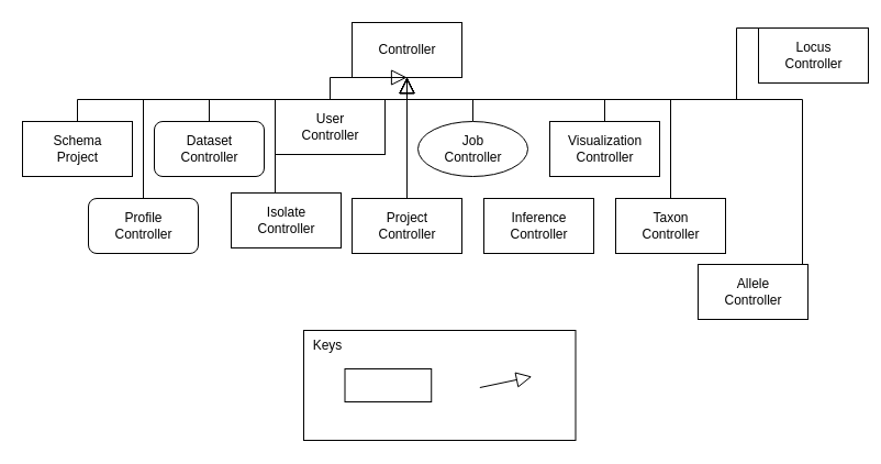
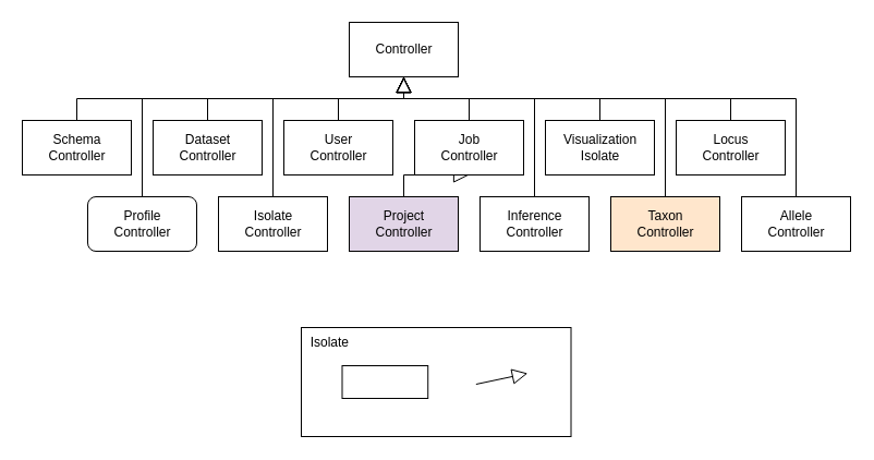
  <mxCell id="0" />
  <mxCell id="1" parent="0" />
  <mxCell id="2" value="Controller" style="html=1;" parent="1" vertex="1"><mxGeometry x="320" y="20" width="100" height="50" as="geometry" /></mxCell>
  <mxCell id="3" style="edgeStyle=orthogonalEdgeStyle;rounded=0;orthogonalLoop=1;jettySize=auto;html=1;exitX=0.5;exitY=0;exitDx=0;exitDy=0;entryX=0.5;entryY=1;entryDx=0;entryDy=0;endArrow=block;endFill=0;endSize=12;" parent="1" source="4" target="2" edge="1"><mxGeometry relative="1" as="geometry" /></mxCell>
- <mxCell id="4" value="User&lt;br&gt;Controller" style="html=1;" parent="1" vertex="1"><mxGeometry x="250" y="90" width="100" height="50" as="geometry" /></mxCell>
- <mxCell id="5" style="edgeStyle=orthogonalEdgeStyle;rounded=0;orthogonalLoop=1;jettySize=auto;html=1;exitX=0.5;exitY=0;exitDx=0;exitDy=0;entryX=0.5;entryY=1;entryDx=0;entryDy=0;endArrow=block;endFill=0;endSize=12;" parent="1" source="6" target="2" edge="1"><mxGeometry relative="1" as="geometry" /></mxCell>
- <mxCell id="6" value="Project&lt;br&gt;Controller" style="html=1;" parent="1" vertex="1"><mxGeometry x="320" y="180" width="100" height="50" as="geometry" /></mxCell>
+ <mxCell id="4" value="User&lt;br&gt;Controller" style="html=1;" parent="1" vertex="1"><mxGeometry x="260" y="110" width="100" height="50" as="geometry" /></mxCell>
+ <mxCell id="5" style="edgeStyle=orthogonalEdgeStyle;rounded=0;orthogonalLoop=1;jettySize=auto;html=1;exitX=0.5;exitY=0;exitDx=0;exitDy=0;endArrow=block;endFill=0;endSize=12;" parent="1" source="6" target="26" edge="1"><mxGeometry relative="1" as="geometry" /></mxCell>
+ <mxCell id="6" value="Project&lt;br&gt;Controller" style="html=1;fillColor=#e1d5e7;" parent="1" vertex="1"><mxGeometry x="320" y="180" width="100" height="50" as="geometry" /></mxCell>
  <mxCell id="7" style="edgeStyle=orthogonalEdgeStyle;rounded=0;orthogonalLoop=1;jettySize=auto;html=1;exitX=0.5;exitY=0;exitDx=0;exitDy=0;entryX=0.5;entryY=1;entryDx=0;entryDy=0;endArrow=block;endFill=0;endSize=12;" parent="1" source="8" target="2" edge="1"><mxGeometry relative="1" as="geometry"><Array as="points"><mxPoint x="610" y="90" /><mxPoint x="370" y="90" /></Array></mxGeometry></mxCell>
- <mxCell id="8" value="Taxon&lt;br&gt;Controller" style="html=1;" parent="1" vertex="1"><mxGeometry x="560" y="180" width="100" height="50" as="geometry" /></mxCell>
+ <mxCell id="8" value="Taxon&lt;br&gt;Controller" style="html=1;fillColor=#ffe6cc;" parent="1" vertex="1"><mxGeometry x="560" y="180" width="100" height="50" as="geometry" /></mxCell>
  <mxCell id="9" style="edgeStyle=orthogonalEdgeStyle;rounded=0;orthogonalLoop=1;jettySize=auto;html=1;exitX=0.5;exitY=0;exitDx=0;exitDy=0;entryX=0.5;entryY=1;entryDx=0;entryDy=0;endArrow=block;endFill=0;endSize=12;" parent="1" source="10" target="2" edge="1"><mxGeometry relative="1" as="geometry"><Array as="points"><mxPoint x="670" y="90" /><mxPoint x="370" y="90" /></Array></mxGeometry></mxCell>
- <mxCell id="10" value="Locus&lt;br&gt;Controller" style="html=1;" parent="1" vertex="1"><mxGeometry x="690" y="25" width="100" height="50" as="geometry" /></mxCell>
+ <mxCell id="10" value="Locus&lt;br&gt;Controller" style="html=1;" parent="1" vertex="1"><mxGeometry x="620" y="110" width="100" height="50" as="geometry" /></mxCell>
  <mxCell id="11" style="edgeStyle=orthogonalEdgeStyle;rounded=0;orthogonalLoop=1;jettySize=auto;html=1;exitX=0.5;exitY=0;exitDx=0;exitDy=0;entryX=0.5;entryY=1;entryDx=0;entryDy=0;endArrow=block;endFill=0;endSize=12;" parent="1" source="12" target="2" edge="1"><mxGeometry relative="1" as="geometry"><Array as="points"><mxPoint x="130" y="90" /><mxPoint x="370" y="90" /></Array></mxGeometry></mxCell>
  <mxCell id="12" value="Profile&lt;br&gt;Controller" style="html=1;rounded=1;" parent="1" vertex="1"><mxGeometry x="80" y="180" width="100" height="50" as="geometry" /></mxCell>
  <mxCell id="13" style="edgeStyle=orthogonalEdgeStyle;rounded=0;orthogonalLoop=1;jettySize=auto;html=1;exitX=0.5;exitY=0;exitDx=0;exitDy=0;entryX=0.5;entryY=1;entryDx=0;entryDy=0;endArrow=block;endFill=0;endSize=12;" parent="1" source="14" target="2" edge="1"><mxGeometry relative="1" as="geometry"><Array as="points"><mxPoint x="190" y="90" /><mxPoint x="370" y="90" /></Array></mxGeometry></mxCell>
- <mxCell id="14" value="Dataset&lt;br&gt;Controller" style="html=1;rounded=1;" parent="1" vertex="1"><mxGeometry x="140" y="110" width="100" height="50" as="geometry" /></mxCell>
+ <mxCell id="14" value="Dataset&lt;br&gt;Controller" style="html=1;" parent="1" vertex="1"><mxGeometry x="140" y="110" width="100" height="50" as="geometry" /></mxCell>
  <mxCell id="15" style="edgeStyle=orthogonalEdgeStyle;rounded=0;orthogonalLoop=1;jettySize=auto;html=1;exitX=0.5;exitY=0;exitDx=0;exitDy=0;entryX=0.5;entryY=1;entryDx=0;entryDy=0;endArrow=block;endFill=0;endSize=12;" parent="1" source="16" target="2" edge="1"><mxGeometry relative="1" as="geometry"><Array as="points"><mxPoint x="70" y="90" /><mxPoint x="370" y="90" /></Array></mxGeometry></mxCell>
- <mxCell id="16" value="Schema&lt;br&gt;Project" style="html=1;" parent="1" vertex="1"><mxGeometry x="20" y="110" width="100" height="50" as="geometry" /></mxCell>
+ <mxCell id="16" value="Schema&lt;br&gt;Controller" style="html=1;" parent="1" vertex="1"><mxGeometry x="20" y="110" width="100" height="50" as="geometry" /></mxCell>
  <mxCell id="17" style="edgeStyle=orthogonalEdgeStyle;rounded=0;orthogonalLoop=1;jettySize=auto;html=1;exitX=0.5;exitY=0;exitDx=0;exitDy=0;entryX=0.5;entryY=1;entryDx=0;entryDy=0;endArrow=block;endFill=0;endSize=12;" parent="1" source="18" target="2" edge="1"><mxGeometry relative="1" as="geometry"><Array as="points"><mxPoint x="730" y="90" /><mxPoint x="370" y="90" /></Array></mxGeometry></mxCell>
- <mxCell id="18" value="Allele&lt;br&gt;Controller" style="html=1;" parent="1" vertex="1"><mxGeometry x="635" y="240" width="100" height="50" as="geometry" /></mxCell>
+ <mxCell id="18" value="Allele&lt;br&gt;Controller" style="html=1;" parent="1" vertex="1"><mxGeometry x="680" y="180" width="100" height="50" as="geometry" /></mxCell>
  <mxCell id="19" style="edgeStyle=orthogonalEdgeStyle;rounded=0;orthogonalLoop=1;jettySize=auto;html=1;exitX=0.5;exitY=0;exitDx=0;exitDy=0;entryX=0.5;entryY=1;entryDx=0;entryDy=0;endArrow=block;endFill=0;endSize=12;" parent="1" source="20" target="2" edge="1"><mxGeometry relative="1" as="geometry"><Array as="points"><mxPoint x="250" y="90" /><mxPoint x="370" y="90" /></Array></mxGeometry></mxCell>
- <mxCell id="20" value="Isolate&lt;br&gt;Controller" style="html=1;" parent="1" vertex="1"><mxGeometry x="210" y="175" width="100" height="50" as="geometry" /></mxCell>
+ <mxCell id="20" value="Isolate&lt;br&gt;Controller" style="html=1;" parent="1" vertex="1"><mxGeometry x="200" y="180" width="100" height="50" as="geometry" /></mxCell>
+ <mxCell id="21" style="edgeStyle=orthogonalEdgeStyle;rounded=0;orthogonalLoop=1;jettySize=auto;html=1;exitX=0.5;exitY=0;exitDx=0;exitDy=0;entryX=0.5;entryY=1;entryDx=0;entryDy=0;endArrow=block;endFill=0;endSize=12;" parent="1" source="22" target="2" edge="1"><mxGeometry relative="1" as="geometry"><Array as="points"><mxPoint x="490" y="90" /><mxPoint x="370" y="90" /></Array></mxGeometry></mxCell>
  <mxCell id="22" value="Inference&lt;br&gt;Controller" style="html=1;" parent="1" vertex="1"><mxGeometry x="440" y="180" width="100" height="50" as="geometry" /></mxCell>
  <mxCell id="23" style="edgeStyle=orthogonalEdgeStyle;rounded=0;orthogonalLoop=1;jettySize=auto;html=1;exitX=0.5;exitY=0;exitDx=0;exitDy=0;entryX=0.5;entryY=1;entryDx=0;entryDy=0;endArrow=block;endFill=0;endSize=12;" parent="1" source="24" target="2" edge="1"><mxGeometry relative="1" as="geometry"><Array as="points"><mxPoint x="550" y="90" /><mxPoint x="370" y="90" /></Array></mxGeometry></mxCell>
- <mxCell id="24" value="Visualization&lt;br&gt;Controller" style="html=1;" parent="1" vertex="1"><mxGeometry x="500" y="110" width="100" height="50" as="geometry" /></mxCell>
- <mxCell id="25" style="edgeStyle=orthogonalEdgeStyle;rounded=0;orthogonalLoop=1;jettySize=auto;html=1;exitX=0.5;exitY=0;exitDx=0;exitDy=0;entryX=0.5;entryY=1;entryDx=0;entryDy=0;endArrow=open;endFill=0;endSize=12;" parent="1" source="26" target="2" edge="1"><mxGeometry relative="1" as="geometry" /></mxCell>
- <mxCell id="26" value="Job&lt;br&gt;Controller" style="ellipse;html=1;" parent="1" vertex="1"><mxGeometry x="380" y="110" width="100" height="50" as="geometry" /></mxCell>
+ <mxCell id="24" value="Visualization&lt;br&gt;Isolate" style="html=1;" parent="1" vertex="1"><mxGeometry x="500" y="110" width="100" height="50" as="geometry" /></mxCell>
+ <mxCell id="25" style="edgeStyle=orthogonalEdgeStyle;rounded=0;orthogonalLoop=1;jettySize=auto;html=1;exitX=0.5;exitY=0;exitDx=0;exitDy=0;entryX=0.5;entryY=1;entryDx=0;entryDy=0;endArrow=block;endFill=0;endSize=12;" parent="1" source="26" target="2" edge="1"><mxGeometry relative="1" as="geometry" /></mxCell>
+ <mxCell id="26" value="Job&lt;br&gt;Controller" style="html=1;" parent="1" vertex="1"><mxGeometry x="380" y="110" width="100" height="50" as="geometry" /></mxCell>
  <mxCell id="27" value="" style="group" vertex="1" connectable="0" parent="1"><mxGeometry x="276" y="300" width="247.5" height="100" as="geometry" /></mxCell>
- <mxCell id="28" value="&amp;nbsp; Keys" style="rounded=0;whiteSpace=wrap;html=1;align=left;verticalAlign=top;" vertex="1" parent="27"><mxGeometry width="247.5" height="100" as="geometry" /></mxCell>
+ <mxCell id="28" value="&amp;nbsp; Isolate" style="rounded=0;whiteSpace=wrap;html=1;align=left;verticalAlign=top;" vertex="1" parent="27"><mxGeometry width="247.5" height="100" as="geometry" /></mxCell>
  <mxCell id="29" value="" style="endArrow=block;html=1;exitX=1;exitY=0.5;exitDx=0;exitDy=0;startArrow=none;startFill=0;endFill=0;endSize=12;" edge="1" parent="27"><mxGeometry width="50" height="50" relative="1" as="geometry"><mxPoint x="160.348" y="52" as="sourcePoint" /><mxPoint x="207.742" y="42" as="targetPoint" /></mxGeometry></mxCell>
  <mxCell id="30" value="" style="rounded=0;whiteSpace=wrap;html=1;" vertex="1" parent="27"><mxGeometry x="37.501" y="35" width="78.726" height="30" as="geometry" /></mxCell>
